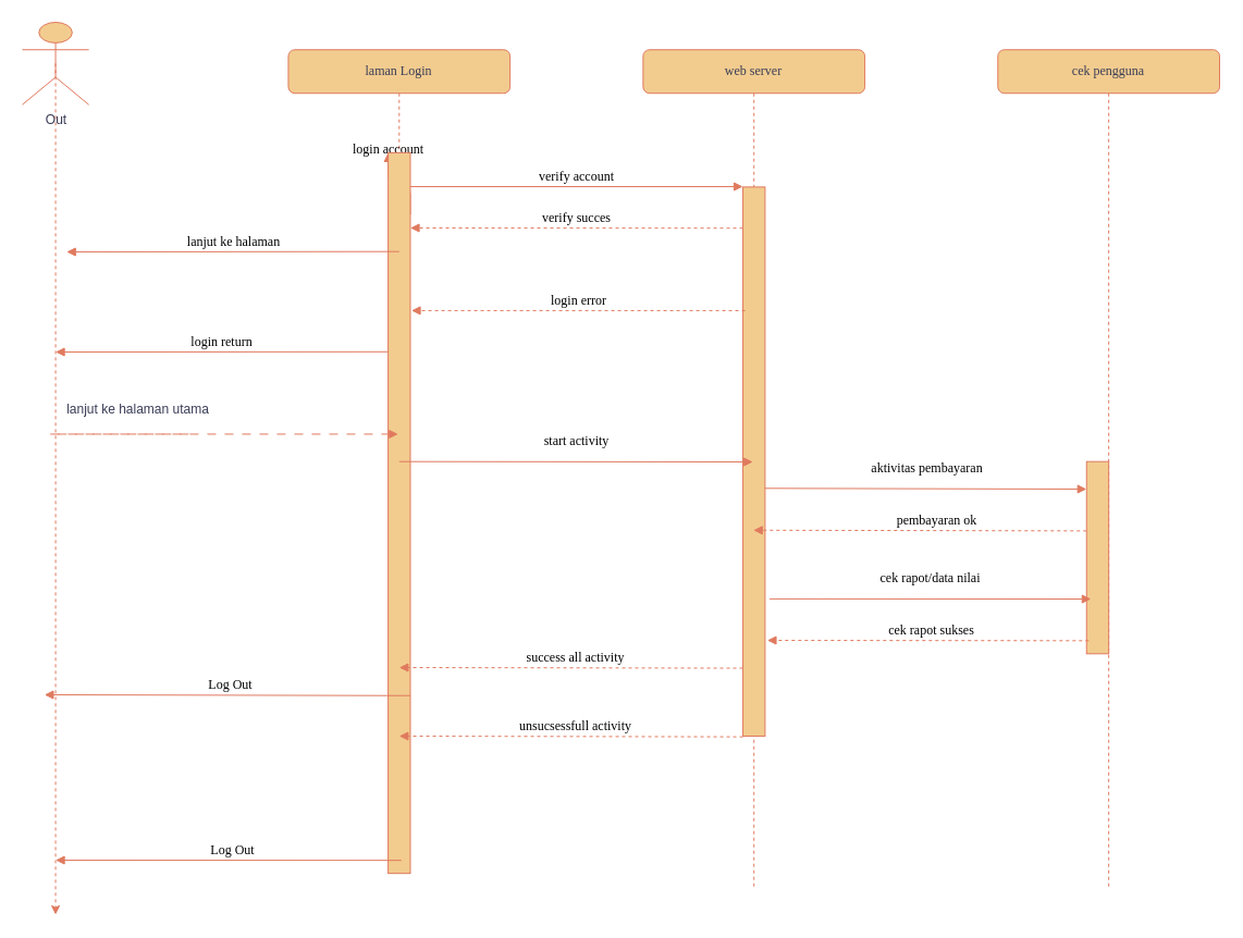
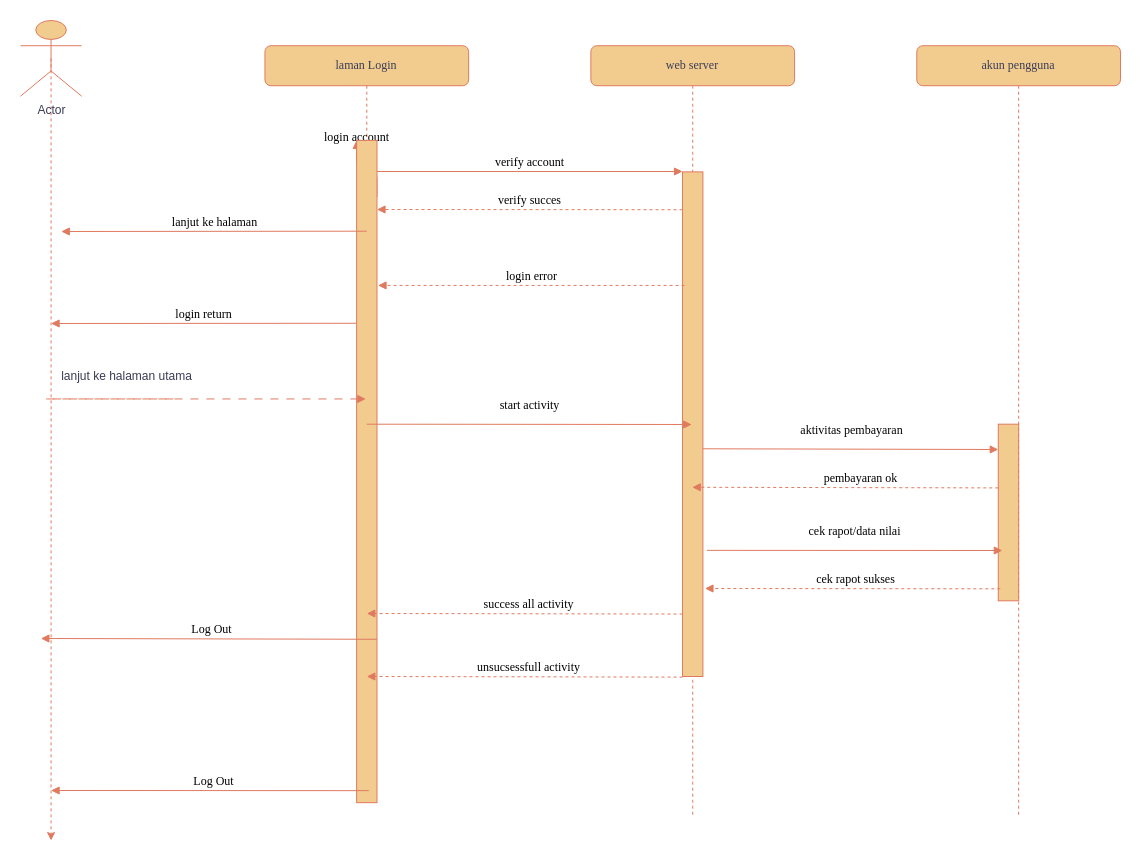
  <mxCell id="0" />
  <mxCell id="1" parent="0" />
  <mxCell id="2" value="" style="group;labelBackgroundColor=none;fontColor=#393C56;" vertex="1" connectable="0" parent="1"><mxGeometry y="20" width="1100" height="820" as="geometry" x="20" /></mxCell>
  <mxCell id="3" value="web server" style="shape=umlLifeline;perimeter=lifelinePerimeter;whiteSpace=wrap;html=1;container=1;collapsible=0;recursiveResize=0;outlineConnect=0;rounded=1;shadow=0;comic=0;labelBackgroundColor=none;strokeWidth=1;fontFamily=Verdana;fontSize=12;align=center;fillColor=#F2CC8F;strokeColor=#E07A5F;fontColor=#393C56;" parent="2" vertex="1"><mxGeometry x="570.37" y="25.231" width="203.704" height="769.538" as="geometry" /></mxCell>
  <mxCell id="4" value="" style="html=1;points=[];perimeter=orthogonalPerimeter;rounded=0;shadow=0;comic=0;labelBackgroundColor=none;strokeWidth=1;fontFamily=Verdana;fontSize=12;align=center;fillColor=#F2CC8F;strokeColor=#E07A5F;fontColor=#393C56;" parent="3" vertex="1"><mxGeometry x="91.667" y="126.154" width="20.37" height="504.615" as="geometry" /></mxCell>
  <mxCell id="5" value="verify succes" style="html=1;verticalAlign=bottom;endArrow=block;entryX=0;entryY=0;labelBackgroundColor=none;fontFamily=Verdana;fontSize=12;edgeStyle=elbowEdgeStyle;elbow=vertical;dashed=1;strokeColor=#E07A5F;fontColor=default;" edge="1" parent="3"><mxGeometry relative="1" as="geometry"><mxPoint x="91.667" y="164.0" as="sourcePoint" /><mxPoint x="-213.889" y="164.0" as="targetPoint" /></mxGeometry></mxCell>
  <mxCell id="6" value="login error" style="html=1;verticalAlign=bottom;endArrow=block;labelBackgroundColor=none;fontFamily=Verdana;fontSize=12;edgeStyle=elbowEdgeStyle;elbow=vertical;dashed=1;strokeColor=#E07A5F;fontColor=default;" edge="1" parent="3"><mxGeometry relative="1" as="geometry"><mxPoint x="93.704" y="239.692" as="sourcePoint" /><mxPoint x="-212.87" y="239.692" as="targetPoint" /><Array as="points"><mxPoint x="93.704" y="239.692" /></Array></mxGeometry></mxCell>
- <mxCell id="7" value="cek pengguna" style="shape=umlLifeline;perimeter=lifelinePerimeter;whiteSpace=wrap;html=1;container=1;collapsible=0;recursiveResize=0;outlineConnect=0;rounded=1;shadow=0;comic=0;labelBackgroundColor=none;strokeWidth=1;fontFamily=Verdana;fontSize=12;align=center;fillColor=#F2CC8F;strokeColor=#E07A5F;fontColor=#393C56;" parent="2" vertex="1"><mxGeometry x="896.296" y="25.231" width="203.704" height="769.538" as="geometry" /></mxCell>
+ <mxCell id="7" value="akun pengguna" style="shape=umlLifeline;perimeter=lifelinePerimeter;whiteSpace=wrap;html=1;container=1;collapsible=0;recursiveResize=0;outlineConnect=0;rounded=1;shadow=0;comic=0;labelBackgroundColor=none;strokeWidth=1;fontFamily=Verdana;fontSize=12;align=center;fillColor=#F2CC8F;strokeColor=#E07A5F;fontColor=#393C56;" parent="2" vertex="1"><mxGeometry x="896.296" y="25.231" width="203.704" height="769.538" as="geometry" /></mxCell>
  <mxCell id="8" value="" style="html=1;points=[];perimeter=orthogonalPerimeter;rounded=0;shadow=0;comic=0;labelBackgroundColor=none;strokeWidth=1;fontFamily=Verdana;fontSize=12;align=center;fillColor=#F2CC8F;strokeColor=#E07A5F;fontColor=#393C56;" parent="7" vertex="1"><mxGeometry x="81.481" y="378.462" width="20.37" height="176.615" as="geometry" /></mxCell>
  <mxCell id="9" value="aktivitas pembayaran" style="html=1;verticalAlign=bottom;endArrow=block;labelBackgroundColor=none;fontFamily=Verdana;fontSize=12;edgeStyle=elbowEdgeStyle;elbow=vertical;strokeColor=#E07A5F;fontColor=default;" edge="1" parent="7"><mxGeometry x="0.003" y="10" relative="1" as="geometry"><mxPoint x="-213.889" y="403.062" as="sourcePoint" /><mxPoint x="81.481" y="403.692" as="targetPoint" /><mxPoint as="offset" /></mxGeometry></mxCell>
  <mxCell id="10" value="pembayaran ok" style="html=1;verticalAlign=bottom;endArrow=block;labelBackgroundColor=none;fontFamily=Verdana;fontSize=12;edgeStyle=elbowEdgeStyle;elbow=vertical;dashed=1;strokeColor=#E07A5F;fontColor=default;" edge="1" parent="7" target="3"><mxGeometry x="-0.1" relative="1" as="geometry"><mxPoint x="81.481" y="442.169" as="sourcePoint" /><mxPoint x="-183.333" y="441.538" as="targetPoint" /><mxPoint as="offset" /><Array as="points"><mxPoint x="112.037" y="441.538" /></Array></mxGeometry></mxCell>
  <mxCell id="11" value="laman Login" style="shape=umlLifeline;perimeter=lifelinePerimeter;whiteSpace=wrap;html=1;container=1;collapsible=0;recursiveResize=0;outlineConnect=0;rounded=1;shadow=0;comic=0;labelBackgroundColor=none;strokeWidth=1;fontFamily=Verdana;fontSize=12;align=center;fillColor=#F2CC8F;strokeColor=#E07A5F;fontColor=#393C56;" parent="2" vertex="1"><mxGeometry x="244.444" y="25.231" width="203.704" height="756.923" as="geometry" /></mxCell>
  <mxCell id="12" value="login account" style="html=1;verticalAlign=bottom;endArrow=block;entryX=0;entryY=0;labelBackgroundColor=none;fontFamily=Verdana;fontSize=12;edgeStyle=elbowEdgeStyle;elbow=vertical;strokeColor=#E07A5F;fontColor=default;" edge="1" parent="11" source="14"><mxGeometry relative="1" as="geometry"><mxPoint x="-213.889" y="100.923" as="sourcePoint" /><mxPoint x="91.667" y="100.923" as="targetPoint" /></mxGeometry></mxCell>
  <mxCell id="13" value="" style="html=1;verticalAlign=bottom;endArrow=block;entryX=0;entryY=0;labelBackgroundColor=none;fontFamily=Verdana;fontSize=12;edgeStyle=elbowEdgeStyle;elbow=vertical;strokeColor=#E07A5F;fontColor=default;" edge="1" parent="11" target="14"><mxGeometry relative="1" as="geometry"><mxPoint x="112.037" y="151.385" as="sourcePoint" /><mxPoint x="417.593" y="151.385" as="targetPoint" /></mxGeometry></mxCell>
  <mxCell id="14" value="" style="html=1;points=[];perimeter=orthogonalPerimeter;rounded=0;shadow=0;comic=0;labelBackgroundColor=none;strokeWidth=1;fontFamily=Verdana;fontSize=12;align=center;fillColor=#F2CC8F;strokeColor=#E07A5F;fontColor=#393C56;" parent="11" vertex="1"><mxGeometry x="91.667" y="94.615" width="20.37" height="662.308" as="geometry" /></mxCell>
  <mxCell id="15" value="lanjut ke halaman" style="html=1;verticalAlign=bottom;endArrow=block;entryX=0;entryY=0;labelBackgroundColor=none;fontFamily=Verdana;fontSize=12;edgeStyle=elbowEdgeStyle;elbow=vertical;strokeColor=#E07A5F;fontColor=default;" edge="1" parent="11"><mxGeometry relative="1" as="geometry"><mxPoint x="101.852" y="185.446" as="sourcePoint" /><mxPoint x="-203.704" y="185.446" as="targetPoint" /></mxGeometry></mxCell>
  <mxCell id="16" value="lanjut ke halaman utama" style="text;html=1;align=center;verticalAlign=middle;resizable=0;points=[];autosize=1;strokeColor=none;fillColor=none;labelBackgroundColor=none;fontColor=#393C56;" vertex="1" parent="11"><mxGeometry x="-213.889" y="315.385" width="150" height="30" as="geometry" /></mxCell>
  <mxCell id="17" value="Log Out" style="html=1;verticalAlign=bottom;endArrow=block;labelBackgroundColor=none;fontFamily=Verdana;fontSize=12;edgeStyle=elbowEdgeStyle;elbow=vertical;strokeColor=#E07A5F;fontColor=default;" edge="1" parent="11"><mxGeometry x="-0.017" relative="1" as="geometry"><mxPoint x="112.037" y="593.554" as="sourcePoint" /><mxPoint x="-224.074" y="592.923" as="targetPoint" /><mxPoint as="offset" /></mxGeometry></mxCell>
  <mxCell id="18" value="" style="html=1;verticalAlign=bottom;endArrow=block;labelBackgroundColor=none;fontFamily=Verdana;fontSize=12;edgeStyle=elbowEdgeStyle;elbow=vertical;dashed=1;dashPattern=8 8;strokeColor=#E07A5F;fontColor=default;" parent="2" edge="1"><mxGeometry x="-0.002" relative="1" as="geometry"><mxPoint x="152.778" y="378.462" as="sourcePoint" /><Array as="points"><mxPoint x="20.37" y="378.462" /></Array><mxPoint x="345.278" y="378.462" as="targetPoint" /><mxPoint as="offset" /></mxGeometry></mxCell>
  <mxCell id="19" value="verify account" style="html=1;verticalAlign=bottom;endArrow=block;entryX=0;entryY=0;labelBackgroundColor=none;fontFamily=Verdana;fontSize=12;edgeStyle=elbowEdgeStyle;elbow=vertical;strokeColor=#E07A5F;fontColor=default;" parent="2" source="14" target="4" edge="1"><mxGeometry relative="1" as="geometry"><mxPoint x="366.667" y="214.462" as="sourcePoint" /></mxGeometry></mxCell>
  <mxCell id="20" style="edgeStyle=orthogonalEdgeStyle;rounded=0;orthogonalLoop=1;jettySize=auto;html=1;exitX=0.5;exitY=0.5;exitDx=0;exitDy=0;exitPerimeter=0;dashed=1;labelBackgroundColor=none;strokeColor=#E07A5F;fontColor=default;" edge="1" parent="2" source="21"><mxGeometry relative="1" as="geometry"><mxPoint x="30.556" y="820.0" as="targetPoint" /></mxGeometry></mxCell>
- <mxCell id="21" value="Out" style="shape=umlActor;verticalLabelPosition=bottom;verticalAlign=top;html=1;outlineConnect=0;labelBackgroundColor=none;fillColor=#F2CC8F;strokeColor=#E07A5F;fontColor=#393C56;" vertex="1" parent="2"><mxGeometry width="61.111" height="75.692" as="geometry" /></mxCell>
+ <mxCell id="21" value="Actor" style="shape=umlActor;verticalLabelPosition=bottom;verticalAlign=top;html=1;outlineConnect=0;labelBackgroundColor=none;fillColor=#F2CC8F;strokeColor=#E07A5F;fontColor=#393C56;" vertex="1" parent="2"><mxGeometry width="61.111" height="75.692" as="geometry" /></mxCell>
  <mxCell id="22" value="login return" style="html=1;verticalAlign=bottom;endArrow=block;entryX=0;entryY=0;labelBackgroundColor=none;fontFamily=Verdana;fontSize=12;edgeStyle=elbowEdgeStyle;elbow=vertical;strokeColor=#E07A5F;fontColor=default;" edge="1" parent="2"><mxGeometry relative="1" as="geometry"><mxPoint x="336.111" y="302.769" as="sourcePoint" /><mxPoint x="30.556" y="302.769" as="targetPoint" /></mxGeometry></mxCell>
  <mxCell id="23" value="start activity" style="html=1;verticalAlign=bottom;endArrow=block;labelBackgroundColor=none;fontFamily=Verdana;fontSize=12;edgeStyle=elbowEdgeStyle;elbow=vertical;strokeColor=#E07A5F;fontColor=default;" edge="1" parent="2"><mxGeometry x="0.003" y="10" relative="1" as="geometry"><mxPoint x="346.296" y="403.692" as="sourcePoint" /><mxPoint x="671.204" y="403.692" as="targetPoint" /><mxPoint as="offset" /></mxGeometry></mxCell>
  <mxCell id="24" value="cek rapot/data nilai" style="html=1;verticalAlign=bottom;endArrow=block;labelBackgroundColor=none;fontFamily=Verdana;fontSize=12;edgeStyle=elbowEdgeStyle;elbow=vertical;strokeColor=#E07A5F;fontColor=default;" edge="1" parent="2"><mxGeometry x="0.003" y="10" relative="1" as="geometry"><mxPoint x="686.481" y="529.846" as="sourcePoint" /><mxPoint x="981.852" y="530.477" as="targetPoint" /><mxPoint as="offset" /></mxGeometry></mxCell>
  <mxCell id="25" value="cek rapot sukses" style="html=1;verticalAlign=bottom;endArrow=block;labelBackgroundColor=none;fontFamily=Verdana;fontSize=12;edgeStyle=elbowEdgeStyle;elbow=vertical;dashed=1;strokeColor=#E07A5F;fontColor=default;" edge="1" parent="2"><mxGeometry x="-0.017" relative="1" as="geometry"><mxPoint x="979.815" y="568.323" as="sourcePoint" /><mxPoint x="684.444" y="567.692" as="targetPoint" /><mxPoint as="offset" /></mxGeometry></mxCell>
  <mxCell id="26" value="success all activity" style="html=1;verticalAlign=bottom;endArrow=block;labelBackgroundColor=none;fontFamily=Verdana;fontSize=12;edgeStyle=elbowEdgeStyle;elbow=vertical;dashed=1;strokeColor=#E07A5F;fontColor=default;" edge="1" parent="2"><mxGeometry x="-0.017" relative="1" as="geometry"><mxPoint x="662.037" y="593.554" as="sourcePoint" /><mxPoint x="346.296" y="592.923" as="targetPoint" /><mxPoint as="offset" /></mxGeometry></mxCell>
  <mxCell id="27" value="unsucsessfull activity" style="html=1;verticalAlign=bottom;endArrow=block;labelBackgroundColor=none;fontFamily=Verdana;fontSize=12;edgeStyle=elbowEdgeStyle;elbow=vertical;dashed=1;strokeColor=#E07A5F;fontColor=default;" edge="1" parent="2"><mxGeometry x="-0.017" relative="1" as="geometry"><mxPoint x="662.037" y="656.631" as="sourcePoint" /><mxPoint x="346.296" y="656.0" as="targetPoint" /><mxPoint as="offset" /></mxGeometry></mxCell>
  <mxCell id="28" value="Log Out" style="html=1;verticalAlign=bottom;endArrow=block;labelBackgroundColor=none;fontFamily=Verdana;fontSize=12;edgeStyle=elbowEdgeStyle;elbow=vertical;strokeColor=#E07A5F;fontColor=default;" edge="1" parent="2"><mxGeometry x="-0.017" relative="1" as="geometry"><mxPoint x="348.333" y="770.169" as="sourcePoint" /><mxPoint x="30.556" y="769.538" as="targetPoint" /><mxPoint as="offset" /></mxGeometry></mxCell>
